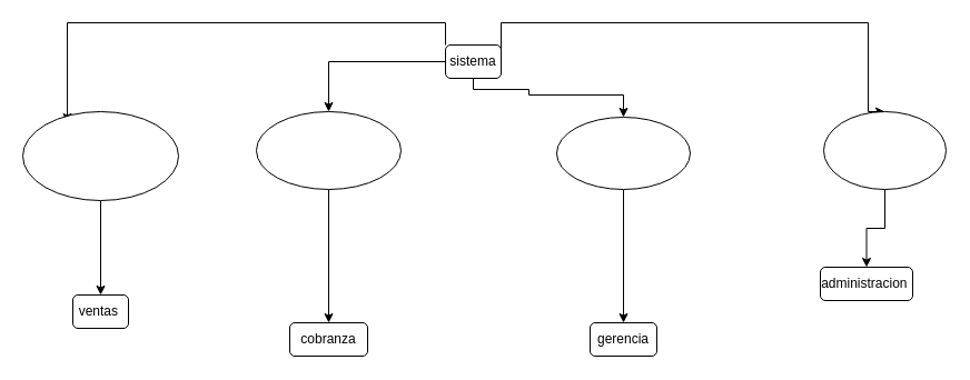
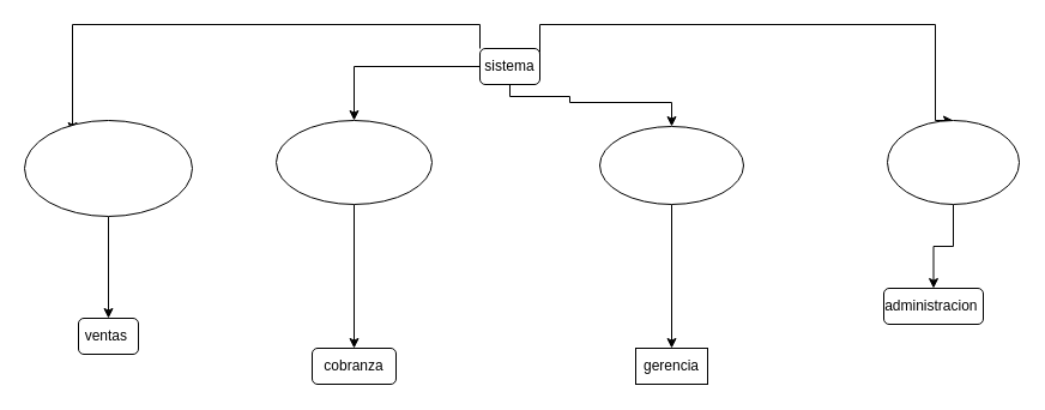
  <mxCell id="0" />
  <mxCell id="1" parent="0" />
  <mxCell id="2" value="cobranza" style="rounded=1;whiteSpace=wrap;html=1;" vertex="1" parent="1"><mxGeometry x="260" y="290" width="70" height="30" as="geometry" /></mxCell>
  <mxCell id="3" value="ventas&amp;nbsp;" style="rounded=1;whiteSpace=wrap;html=1;" vertex="1" parent="1"><mxGeometry x="65" y="265" width="50" height="30" as="geometry" /></mxCell>
  <mxCell id="4" value="administracion&amp;nbsp;" style="rounded=1;whiteSpace=wrap;html=1;" vertex="1" parent="1"><mxGeometry x="737" y="240" width="83" height="30" as="geometry" /></mxCell>
- <mxCell id="5" value="gerencia" style="rounded=1;whiteSpace=wrap;html=1;" vertex="1" parent="1"><mxGeometry x="530" y="290" width="60" height="30" as="geometry" /></mxCell>
+ <mxCell id="5" value="gerencia" style="whiteSpace=wrap;html=1;rounded=0;" vertex="1" parent="1"><mxGeometry x="530" y="290" width="60" height="30" as="geometry" /></mxCell>
  <mxCell id="6" style="edgeStyle=orthogonalEdgeStyle;rounded=0;orthogonalLoop=1;jettySize=auto;html=1;exitX=0;exitY=0.5;exitDx=0;exitDy=0;" edge="1" parent="1" source="10" target="14"><mxGeometry relative="1" as="geometry"><mxPoint x="540" y="180" as="targetPoint" /></mxGeometry></mxCell>
  <mxCell id="7" style="edgeStyle=orthogonalEdgeStyle;rounded=0;orthogonalLoop=1;jettySize=auto;html=1;exitX=0.5;exitY=1;exitDx=0;exitDy=0;entryX=0.5;entryY=0;entryDx=0;entryDy=0;" edge="1" parent="1" source="10" target="16"><mxGeometry relative="1" as="geometry"><Array as="points"><mxPoint x="425" y="80" /><mxPoint x="475" y="80" /><mxPoint x="475" y="85" /><mxPoint x="560" y="85" /></Array></mxGeometry></mxCell>
  <mxCell id="8" style="edgeStyle=orthogonalEdgeStyle;rounded=0;orthogonalLoop=1;jettySize=auto;html=1;exitX=1;exitY=0.5;exitDx=0;exitDy=0;entryX=0.5;entryY=0;entryDx=0;entryDy=0;" edge="1" parent="1" source="10" target="18"><mxGeometry relative="1" as="geometry"><Array as="points"><mxPoint x="450" y="20" /><mxPoint x="780" y="20" /></Array></mxGeometry></mxCell>
  <mxCell id="9" style="edgeStyle=orthogonalEdgeStyle;rounded=0;orthogonalLoop=1;jettySize=auto;html=1;exitX=0;exitY=0;exitDx=0;exitDy=0;entryX=0.286;entryY=0.125;entryDx=0;entryDy=0;entryPerimeter=0;" edge="1" parent="1" source="10" target="12"><mxGeometry relative="1" as="geometry" /></mxCell>
  <mxCell id="10" value="sistema" style="rounded=1;whiteSpace=wrap;html=1;" vertex="1" parent="1"><mxGeometry x="400" y="40" width="50" height="30" as="geometry" /></mxCell>
  <mxCell id="11" style="edgeStyle=orthogonalEdgeStyle;rounded=0;orthogonalLoop=1;jettySize=auto;html=1;exitX=0.5;exitY=1;exitDx=0;exitDy=0;entryX=0.5;entryY=0;entryDx=0;entryDy=0;" edge="1" parent="1" source="12" target="3"><mxGeometry relative="1" as="geometry" /></mxCell>
  <mxCell id="12" value="" style="ellipse;whiteSpace=wrap;html=1;" vertex="1" parent="1"><mxGeometry x="20" y="100" width="140" height="80" as="geometry" /></mxCell>
  <mxCell id="13" style="edgeStyle=orthogonalEdgeStyle;rounded=0;orthogonalLoop=1;jettySize=auto;html=1;exitX=0.5;exitY=1;exitDx=0;exitDy=0;entryX=0.5;entryY=0;entryDx=0;entryDy=0;" edge="1" parent="1" source="14" target="2"><mxGeometry relative="1" as="geometry" /></mxCell>
  <mxCell id="14" value="" style="ellipse;whiteSpace=wrap;html=1;" vertex="1" parent="1"><mxGeometry x="230" y="100" width="130" height="70" as="geometry" /></mxCell>
  <mxCell id="15" style="edgeStyle=orthogonalEdgeStyle;rounded=0;orthogonalLoop=1;jettySize=auto;html=1;exitX=0.5;exitY=1;exitDx=0;exitDy=0;entryX=0.5;entryY=0;entryDx=0;entryDy=0;" edge="1" parent="1" source="16" target="5"><mxGeometry relative="1" as="geometry" /></mxCell>
  <mxCell id="16" value="" style="ellipse;whiteSpace=wrap;html=1;" vertex="1" parent="1"><mxGeometry x="500" y="105" width="120" height="65" as="geometry" /></mxCell>
  <mxCell id="17" style="edgeStyle=orthogonalEdgeStyle;rounded=0;orthogonalLoop=1;jettySize=auto;html=1;exitX=0.5;exitY=1;exitDx=0;exitDy=0;entryX=0.5;entryY=0;entryDx=0;entryDy=0;" edge="1" parent="1" source="18" target="4"><mxGeometry relative="1" as="geometry" /></mxCell>
  <mxCell id="18" value="" style="ellipse;whiteSpace=wrap;html=1;" vertex="1" parent="1"><mxGeometry x="740" y="100" width="110" height="70" as="geometry" /></mxCell>
